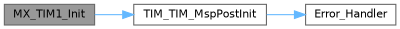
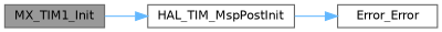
  digraph {
    rankdir=LR
    node [color=grey40 fillcolor=white fontname=Helvetica fontsize=10 shape=box style=filled]
    edge [color=steelblue1 fontname=Helvetica fontsize=10 labelfontname=Helvetica labelfontsize=10 style=solid]
    n1 [color=gray40 fillcolor=grey60 fontcolor=black height=0.2 label=MX_TIM1_Init width=0.4]
-   n2 [height=0.2 label=TIM_TIM_MspPostInit width=0.4]
-   n3 [height=0.2 label=Error_Handler width=0.4]
+   n2 [height=0.2 label=HAL_TIM_MspPostInit width=0.4]
+   n3 [height=0.2 label=Error_Error width=0.4]
    n1 -> n2
    n2 -> n3
  }
